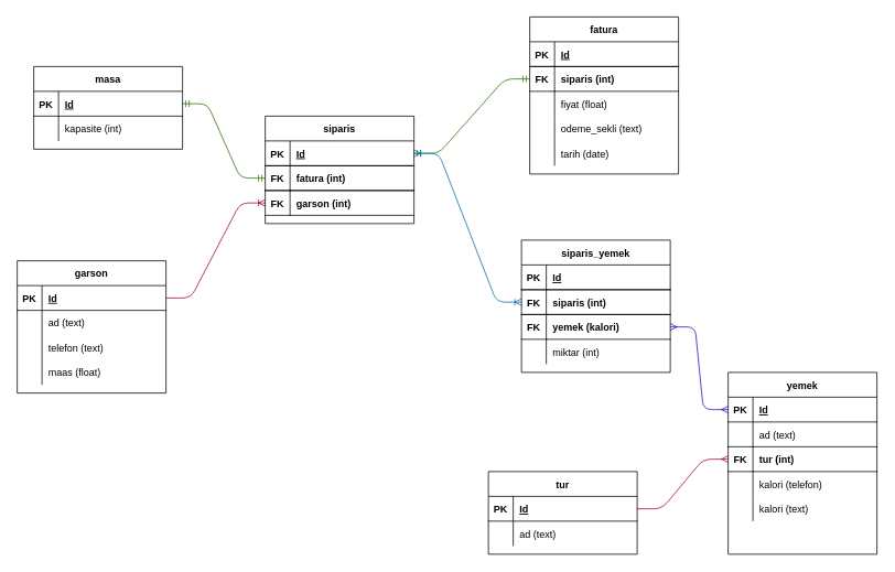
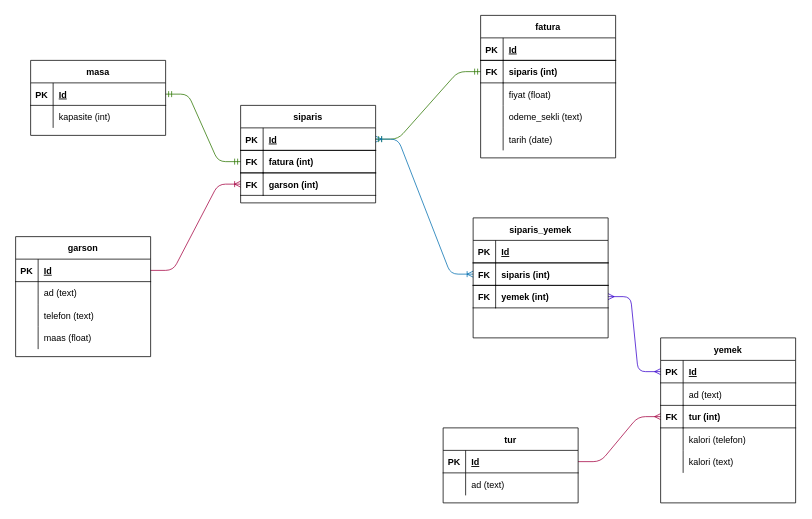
  <mxCell id="0" />
  <mxCell id="1" parent="0" />
  <mxCell id="2" value="" style="edgeStyle=entityRelationEdgeStyle;fontSize=12;html=1;endArrow=ERmandOne;startArrow=ERmandOne;entryX=0;entryY=0.5;entryDx=0;entryDy=0;exitX=1;exitY=0.5;exitDx=0;exitDy=0;fillColor=#60a917;strokeColor=#2D7600;" parent="1" source="19" target="12" edge="1"><mxGeometry width="100" height="100" relative="1" as="geometry"><mxPoint x="170" y="420" as="sourcePoint" /><mxPoint x="270" y="320" as="targetPoint" /></mxGeometry></mxCell>
  <mxCell id="3" value="" style="edgeStyle=entityRelationEdgeStyle;fontSize=12;html=1;endArrow=ERoneToMany;exitX=1;exitY=0.5;exitDx=0;exitDy=0;entryX=0;entryY=0.5;entryDx=0;entryDy=0;fillColor=#d80073;strokeColor=#A50040;" parent="1" source="26" target="15" edge="1"><mxGeometry width="100" height="100" relative="1" as="geometry"><mxPoint x="210" y="450" as="sourcePoint" /><mxPoint x="310" y="350" as="targetPoint" /></mxGeometry></mxCell>
  <mxCell id="4" value="" style="edgeStyle=entityRelationEdgeStyle;fontSize=12;html=1;endArrow=ERmany;startArrow=ERmany;entryX=0;entryY=0.5;entryDx=0;entryDy=0;exitX=1;exitY=0.5;exitDx=0;exitDy=0;fillColor=#6a00ff;strokeColor=#3700CC;" parent="1" source="63" target="39" edge="1"><mxGeometry width="100" height="100" relative="1" as="geometry"><mxPoint x="720" y="830" as="sourcePoint" /><mxPoint x="820" y="730" as="targetPoint" /></mxGeometry></mxCell>
  <mxCell id="5" value="" style="edgeStyle=entityRelationEdgeStyle;fontSize=12;html=1;endArrow=ERmany;exitX=1;exitY=0.5;exitDx=0;exitDy=0;entryX=0;entryY=0.5;entryDx=0;entryDy=0;fillColor=#d80073;strokeColor=#A50040;" parent="1" source="70" target="45" edge="1"><mxGeometry width="100" height="100" relative="1" as="geometry"><mxPoint x="710" y="850" as="sourcePoint" /><mxPoint x="810" y="750" as="targetPoint" /></mxGeometry></mxCell>
  <mxCell id="6" value="" style="edgeStyle=entityRelationEdgeStyle;fontSize=12;html=1;endArrow=ERmandOne;startArrow=ERmandOne;entryX=0;entryY=0.5;entryDx=0;entryDy=0;exitX=1;exitY=0.5;exitDx=0;exitDy=0;fillColor=#60a917;strokeColor=#2D7600;" parent="1" source="9" target="80" edge="1"><mxGeometry width="100" height="100" relative="1" as="geometry"><mxPoint x="500" y="460" as="sourcePoint" /><mxPoint x="600" y="360" as="targetPoint" /></mxGeometry></mxCell>
  <mxCell id="7" value="" style="edgeStyle=entityRelationEdgeStyle;fontSize=12;html=1;endArrow=ERoneToMany;startArrow=ERoneToMany;entryX=0;entryY=0.5;entryDx=0;entryDy=0;exitX=1;exitY=0.5;exitDx=0;exitDy=0;fillColor=#1ba1e2;strokeColor=#006EAF;" parent="1" source="9" target="60" edge="1"><mxGeometry width="100" height="100" relative="1" as="geometry"><mxPoint x="360" y="460" as="sourcePoint" /><mxPoint x="460" y="360" as="targetPoint" /></mxGeometry></mxCell>
  <mxCell id="8" value="siparis" style="shape=table;startSize=30;container=1;collapsible=1;childLayout=tableLayout;fixedRows=1;rowLines=0;fontStyle=1;align=center;resizeLast=1;" parent="1" vertex="1"><mxGeometry x="320" y="140" width="180" height="130" as="geometry" /></mxCell>
  <mxCell id="9" value="" style="shape=partialRectangle;collapsible=0;dropTarget=0;pointerEvents=0;fillColor=none;top=0;left=0;bottom=1;right=0;points=[[0,0.5],[1,0.5]];portConstraint=eastwest;" parent="8" vertex="1"><mxGeometry y="30" width="180" height="30" as="geometry" /></mxCell>
  <mxCell id="10" value="PK" style="shape=partialRectangle;connectable=0;fillColor=none;top=0;left=0;bottom=0;right=0;fontStyle=1;overflow=hidden;" parent="9" vertex="1"><mxGeometry width="30" height="30" as="geometry" /></mxCell>
  <mxCell id="11" value="Id" style="shape=partialRectangle;connectable=0;fillColor=none;top=0;left=0;bottom=0;right=0;align=left;spacingLeft=6;fontStyle=5;overflow=hidden;" parent="9" vertex="1"><mxGeometry x="30" width="150" height="30" as="geometry" /></mxCell>
  <mxCell id="12" value="" style="shape=partialRectangle;collapsible=0;dropTarget=0;pointerEvents=0;fillColor=none;top=0;left=0;bottom=0;right=0;points=[[0,0.5],[1,0.5]];portConstraint=eastwest;" parent="8" vertex="1"><mxGeometry y="60" width="180" height="30" as="geometry" /></mxCell>
  <mxCell id="13" value="FK" style="shape=partialRectangle;connectable=0;fillColor=none;top=1;left=0;bottom=1;right=0;editable=1;overflow=hidden;fontStyle=1" parent="12" vertex="1"><mxGeometry width="30" height="30" as="geometry" /></mxCell>
  <mxCell id="14" value="fatura (int)" style="shape=partialRectangle;connectable=0;fillColor=none;top=1;left=0;bottom=1;right=0;align=left;spacingLeft=6;overflow=hidden;fontStyle=1" parent="12" vertex="1"><mxGeometry x="30" width="150" height="30" as="geometry" /></mxCell>
  <mxCell id="15" value="" style="shape=partialRectangle;collapsible=0;dropTarget=0;pointerEvents=0;fillColor=none;top=0;left=0;bottom=0;right=0;points=[[0,0.5],[1,0.5]];portConstraint=eastwest;" parent="8" vertex="1"><mxGeometry y="90" width="180" height="30" as="geometry" /></mxCell>
  <mxCell id="16" value="FK" style="shape=partialRectangle;connectable=0;fillColor=none;top=1;left=0;bottom=1;right=0;editable=1;overflow=hidden;fontStyle=1" parent="15" vertex="1"><mxGeometry width="30" height="30" as="geometry" /></mxCell>
  <mxCell id="17" value="garson (int)" style="shape=partialRectangle;connectable=0;fillColor=none;top=1;left=0;bottom=1;right=0;align=left;spacingLeft=6;overflow=hidden;fontStyle=1" parent="15" vertex="1"><mxGeometry x="30" width="150" height="30" as="geometry" /></mxCell>
  <mxCell id="18" value="masa" style="shape=table;startSize=30;container=1;collapsible=1;childLayout=tableLayout;fixedRows=1;rowLines=0;fontStyle=1;align=center;resizeLast=1;" parent="1" vertex="1"><mxGeometry x="40" y="80" width="180" height="100" as="geometry" /></mxCell>
  <mxCell id="19" value="" style="shape=partialRectangle;collapsible=0;dropTarget=0;pointerEvents=0;fillColor=none;top=0;left=0;bottom=1;right=0;points=[[0,0.5],[1,0.5]];portConstraint=eastwest;" parent="18" vertex="1"><mxGeometry y="30" width="180" height="30" as="geometry" /></mxCell>
  <mxCell id="20" value="PK" style="shape=partialRectangle;connectable=0;fillColor=none;top=0;left=0;bottom=0;right=0;fontStyle=1;overflow=hidden;" parent="19" vertex="1"><mxGeometry width="30" height="30" as="geometry" /></mxCell>
  <mxCell id="21" value="Id" style="shape=partialRectangle;connectable=0;fillColor=none;top=0;left=0;bottom=0;right=0;align=left;spacingLeft=6;fontStyle=5;overflow=hidden;" parent="19" vertex="1"><mxGeometry x="30" width="150" height="30" as="geometry" /></mxCell>
  <mxCell id="22" value="" style="shape=partialRectangle;collapsible=0;dropTarget=0;pointerEvents=0;fillColor=none;top=0;left=0;bottom=0;right=0;points=[[0,0.5],[1,0.5]];portConstraint=eastwest;" parent="18" vertex="1"><mxGeometry y="60" width="180" height="30" as="geometry" /></mxCell>
  <mxCell id="23" value="" style="shape=partialRectangle;connectable=0;fillColor=none;top=0;left=0;bottom=0;right=0;editable=1;overflow=hidden;" parent="22" vertex="1"><mxGeometry width="30" height="30" as="geometry" /></mxCell>
  <mxCell id="24" value="kapasite (int)" style="shape=partialRectangle;connectable=0;fillColor=none;top=0;left=0;bottom=0;right=0;align=left;spacingLeft=6;overflow=hidden;" parent="22" vertex="1"><mxGeometry x="30" width="150" height="30" as="geometry" /></mxCell>
  <mxCell id="25" value="garson" style="shape=table;startSize=30;container=1;collapsible=1;childLayout=tableLayout;fixedRows=1;rowLines=0;fontStyle=1;align=center;resizeLast=1;" parent="1" vertex="1"><mxGeometry x="20" y="315" width="180" height="160" as="geometry" /></mxCell>
  <mxCell id="26" value="" style="shape=partialRectangle;collapsible=0;dropTarget=0;pointerEvents=0;fillColor=none;top=0;left=0;bottom=1;right=0;points=[[0,0.5],[1,0.5]];portConstraint=eastwest;" parent="25" vertex="1"><mxGeometry y="30" width="180" height="30" as="geometry" /></mxCell>
  <mxCell id="27" value="PK" style="shape=partialRectangle;connectable=0;fillColor=none;top=0;left=0;bottom=0;right=0;fontStyle=1;overflow=hidden;" parent="26" vertex="1"><mxGeometry width="30" height="30" as="geometry" /></mxCell>
  <mxCell id="28" value="Id" style="shape=partialRectangle;connectable=0;fillColor=none;top=0;left=0;bottom=0;right=0;align=left;spacingLeft=6;fontStyle=5;overflow=hidden;" parent="26" vertex="1"><mxGeometry x="30" width="150" height="30" as="geometry" /></mxCell>
  <mxCell id="29" value="" style="shape=partialRectangle;collapsible=0;dropTarget=0;pointerEvents=0;fillColor=none;top=0;left=0;bottom=0;right=0;points=[[0,0.5],[1,0.5]];portConstraint=eastwest;" parent="25" vertex="1"><mxGeometry y="60" width="180" height="30" as="geometry" /></mxCell>
  <mxCell id="30" value="" style="shape=partialRectangle;connectable=0;fillColor=none;top=0;left=0;bottom=0;right=0;editable=1;overflow=hidden;" parent="29" vertex="1"><mxGeometry width="30" height="30" as="geometry" /></mxCell>
  <mxCell id="31" value="ad (text)" style="shape=partialRectangle;connectable=0;fillColor=none;top=0;left=0;bottom=0;right=0;align=left;spacingLeft=6;overflow=hidden;" parent="29" vertex="1"><mxGeometry x="30" width="150" height="30" as="geometry" /></mxCell>
  <mxCell id="32" value="" style="shape=partialRectangle;collapsible=0;dropTarget=0;pointerEvents=0;fillColor=none;top=0;left=0;bottom=0;right=0;points=[[0,0.5],[1,0.5]];portConstraint=eastwest;" parent="25" vertex="1"><mxGeometry y="90" width="180" height="30" as="geometry" /></mxCell>
  <mxCell id="33" value="" style="shape=partialRectangle;connectable=0;fillColor=none;top=0;left=0;bottom=0;right=0;editable=1;overflow=hidden;" parent="32" vertex="1"><mxGeometry width="30" height="30" as="geometry" /></mxCell>
  <mxCell id="34" value="telefon (text)" style="shape=partialRectangle;connectable=0;fillColor=none;top=0;left=0;bottom=0;right=0;align=left;spacingLeft=6;overflow=hidden;" parent="32" vertex="1"><mxGeometry x="30" width="150" height="30" as="geometry" /></mxCell>
  <mxCell id="35" value="" style="shape=partialRectangle;collapsible=0;dropTarget=0;pointerEvents=0;fillColor=none;top=0;left=0;bottom=0;right=0;points=[[0,0.5],[1,0.5]];portConstraint=eastwest;" parent="25" vertex="1"><mxGeometry y="120" width="180" height="30" as="geometry" /></mxCell>
  <mxCell id="36" value="" style="shape=partialRectangle;connectable=0;fillColor=none;top=0;left=0;bottom=0;right=0;editable=1;overflow=hidden;" parent="35" vertex="1"><mxGeometry width="30" height="30" as="geometry" /></mxCell>
  <mxCell id="37" value="maas (float)" style="shape=partialRectangle;connectable=0;fillColor=none;top=0;left=0;bottom=0;right=0;align=left;spacingLeft=6;overflow=hidden;" parent="35" vertex="1"><mxGeometry x="30" width="150" height="30" as="geometry" /></mxCell>
  <mxCell id="38" value="yemek" style="shape=table;startSize=30;container=1;collapsible=1;childLayout=tableLayout;fixedRows=1;rowLines=0;fontStyle=1;align=center;resizeLast=1;" parent="1" vertex="1"><mxGeometry x="880" y="450" width="180" height="220" as="geometry" /></mxCell>
  <mxCell id="39" value="" style="shape=partialRectangle;collapsible=0;dropTarget=0;pointerEvents=0;fillColor=none;top=0;left=0;bottom=1;right=0;points=[[0,0.5],[1,0.5]];portConstraint=eastwest;" parent="38" vertex="1"><mxGeometry y="30" width="180" height="30" as="geometry" /></mxCell>
  <mxCell id="40" value="PK" style="shape=partialRectangle;connectable=0;fillColor=none;top=0;left=0;bottom=0;right=0;fontStyle=1;overflow=hidden;" parent="39" vertex="1"><mxGeometry width="30" height="30" as="geometry" /></mxCell>
  <mxCell id="41" value="Id" style="shape=partialRectangle;connectable=0;fillColor=none;top=0;left=0;bottom=0;right=0;align=left;spacingLeft=6;fontStyle=5;overflow=hidden;" parent="39" vertex="1"><mxGeometry x="30" width="150" height="30" as="geometry" /></mxCell>
  <mxCell id="42" value="" style="shape=partialRectangle;collapsible=0;dropTarget=0;pointerEvents=0;fillColor=none;top=0;left=0;bottom=0;right=0;points=[[0,0.5],[1,0.5]];portConstraint=eastwest;" parent="38" vertex="1"><mxGeometry y="60" width="180" height="30" as="geometry" /></mxCell>
  <mxCell id="43" value="" style="shape=partialRectangle;connectable=0;fillColor=none;top=0;left=0;bottom=0;right=0;editable=1;overflow=hidden;" parent="42" vertex="1"><mxGeometry width="30" height="30" as="geometry" /></mxCell>
  <mxCell id="44" value="ad (text)" style="shape=partialRectangle;connectable=0;fillColor=none;top=0;left=0;bottom=0;right=0;align=left;spacingLeft=6;overflow=hidden;" parent="42" vertex="1"><mxGeometry x="30" width="150" height="30" as="geometry" /></mxCell>
  <mxCell id="45" value="" style="shape=partialRectangle;collapsible=0;dropTarget=0;pointerEvents=0;fillColor=none;top=0;left=0;bottom=0;right=0;points=[[0,0.5],[1,0.5]];portConstraint=eastwest;" parent="38" vertex="1"><mxGeometry y="90" width="180" height="30" as="geometry" /></mxCell>
  <mxCell id="46" value="FK" style="shape=partialRectangle;connectable=0;fillColor=none;top=1;left=0;bottom=1;right=0;editable=1;overflow=hidden;fontStyle=1" parent="45" vertex="1"><mxGeometry width="30" height="30" as="geometry" /></mxCell>
  <mxCell id="47" value="tur (int)" style="shape=partialRectangle;connectable=0;fillColor=none;top=1;left=0;bottom=1;right=0;align=left;spacingLeft=6;overflow=hidden;fontStyle=1" parent="45" vertex="1"><mxGeometry x="30" width="150" height="30" as="geometry" /></mxCell>
  <mxCell id="48" value="" style="shape=partialRectangle;collapsible=0;dropTarget=0;pointerEvents=0;fillColor=none;top=0;left=0;bottom=0;right=0;points=[[0,0.5],[1,0.5]];portConstraint=eastwest;" parent="38" vertex="1"><mxGeometry y="120" width="180" height="30" as="geometry" /></mxCell>
  <mxCell id="49" value="" style="shape=partialRectangle;connectable=0;fillColor=none;top=0;left=0;bottom=0;right=0;editable=1;overflow=hidden;" parent="48" vertex="1"><mxGeometry width="30" height="30" as="geometry" /></mxCell>
  <mxCell id="50" value="kalori (telefon)" style="shape=partialRectangle;connectable=0;fillColor=none;top=0;left=0;bottom=0;right=0;align=left;spacingLeft=6;overflow=hidden;" parent="48" vertex="1"><mxGeometry x="30" width="150" height="30" as="geometry" /></mxCell>
  <mxCell id="51" value="" style="shape=partialRectangle;collapsible=0;dropTarget=0;pointerEvents=0;fillColor=none;top=0;left=0;bottom=0;right=0;points=[[0,0.5],[1,0.5]];portConstraint=eastwest;" parent="38" vertex="1"><mxGeometry y="150" width="180" height="30" as="geometry" /></mxCell>
  <mxCell id="52" value="" style="shape=partialRectangle;connectable=0;fillColor=none;top=0;left=0;bottom=0;right=0;editable=1;overflow=hidden;" parent="51" vertex="1"><mxGeometry width="30" height="30" as="geometry" /></mxCell>
  <mxCell id="53" value="kalori (text)" style="shape=partialRectangle;connectable=0;fillColor=none;top=0;left=0;bottom=0;right=0;align=left;spacingLeft=6;overflow=hidden;" parent="51" vertex="1"><mxGeometry x="30" width="150" height="30" as="geometry" /></mxCell>
  <mxCell id="54" value="" style="shape=partialRectangle;collapsible=0;dropTarget=0;pointerEvents=0;fillColor=none;top=0;left=0;bottom=0;right=0;points=[[0,0.5],[1,0.5]];portConstraint=eastwest;" parent="38" vertex="1"><mxGeometry y="180" width="180" height="30" as="geometry" /></mxCell>
  <mxCell id="55" value="" style="shape=partialRectangle;connectable=0;fillColor=none;top=0;left=0;bottom=0;right=0;editable=1;overflow=hidden;" parent="54" vertex="1"><mxGeometry width="30" height="30" as="geometry" /></mxCell>
  <mxCell id="56" value="siparis_yemek" style="shape=table;startSize=30;container=1;collapsible=1;childLayout=tableLayout;fixedRows=1;rowLines=0;fontStyle=1;align=center;resizeLast=1;" parent="1" vertex="1"><mxGeometry x="630" y="290" width="180" height="160" as="geometry" /></mxCell>
  <mxCell id="57" value="" style="shape=partialRectangle;collapsible=0;dropTarget=0;pointerEvents=0;fillColor=none;top=0;left=0;bottom=1;right=0;points=[[0,0.5],[1,0.5]];portConstraint=eastwest;" parent="56" vertex="1"><mxGeometry y="30" width="180" height="30" as="geometry" /></mxCell>
  <mxCell id="58" value="PK" style="shape=partialRectangle;connectable=0;fillColor=none;top=0;left=0;bottom=0;right=0;fontStyle=1;overflow=hidden;" parent="57" vertex="1"><mxGeometry width="30" height="30" as="geometry" /></mxCell>
  <mxCell id="59" value="Id" style="shape=partialRectangle;connectable=0;fillColor=none;top=0;left=0;bottom=0;right=0;align=left;spacingLeft=6;fontStyle=5;overflow=hidden;" parent="57" vertex="1"><mxGeometry x="30" width="150" height="30" as="geometry" /></mxCell>
  <mxCell id="60" value="" style="shape=partialRectangle;collapsible=0;dropTarget=0;pointerEvents=0;fillColor=none;top=0;left=0;bottom=0;right=0;points=[[0,0.5],[1,0.5]];portConstraint=eastwest;" parent="56" vertex="1"><mxGeometry y="60" width="180" height="30" as="geometry" /></mxCell>
  <mxCell id="61" value="FK" style="shape=partialRectangle;connectable=0;fillColor=none;top=1;left=0;bottom=1;right=0;editable=1;overflow=hidden;fontStyle=1" parent="60" vertex="1"><mxGeometry width="30" height="30" as="geometry" /></mxCell>
  <mxCell id="62" value="siparis (int)" style="shape=partialRectangle;connectable=0;fillColor=none;top=1;left=0;bottom=1;right=0;align=left;spacingLeft=6;overflow=hidden;fontStyle=1" parent="60" vertex="1"><mxGeometry x="30" width="150" height="30" as="geometry" /></mxCell>
  <mxCell id="63" value="" style="shape=partialRectangle;collapsible=0;dropTarget=0;pointerEvents=0;fillColor=none;top=0;left=0;bottom=0;right=0;points=[[0,0.5],[1,0.5]];portConstraint=eastwest;" parent="56" vertex="1"><mxGeometry y="90" width="180" height="30" as="geometry" /></mxCell>
  <mxCell id="64" value="FK" style="shape=partialRectangle;connectable=0;fillColor=none;top=1;left=0;bottom=1;right=0;editable=1;overflow=hidden;fontStyle=1" parent="63" vertex="1"><mxGeometry width="30" height="30" as="geometry" /></mxCell>
- <mxCell id="65" value="yemek (kalori)" style="shape=partialRectangle;connectable=0;fillColor=none;top=1;left=0;bottom=1;right=0;align=left;spacingLeft=6;overflow=hidden;fontStyle=1" parent="63" vertex="1"><mxGeometry x="30" width="150" height="30" as="geometry" /></mxCell>
+ <mxCell id="65" value="yemek (int)" style="shape=partialRectangle;connectable=0;fillColor=none;top=1;left=0;bottom=1;right=0;align=left;spacingLeft=6;overflow=hidden;fontStyle=1" parent="63" vertex="1"><mxGeometry x="30" width="150" height="30" as="geometry" /></mxCell>
  <mxCell id="66" value="" style="shape=partialRectangle;collapsible=0;dropTarget=0;pointerEvents=0;fillColor=none;top=0;left=0;bottom=0;right=0;points=[[0,0.5],[1,0.5]];portConstraint=eastwest;" parent="56" vertex="1"><mxGeometry y="120" width="180" height="30" as="geometry" /></mxCell>
  <mxCell id="67" value="" style="shape=partialRectangle;connectable=0;fillColor=none;top=0;left=0;bottom=0;right=0;editable=1;overflow=hidden;" parent="66" vertex="1"><mxGeometry width="30" height="30" as="geometry" /></mxCell>
- <mxCell id="68" value="miktar (int)" style="shape=partialRectangle;connectable=0;fillColor=none;top=0;left=0;bottom=0;right=0;align=left;spacingLeft=6;overflow=hidden;" parent="66" vertex="1"><mxGeometry x="30" width="150" height="30" as="geometry" /></mxCell>
  <mxCell id="69" value="tur" style="shape=table;startSize=30;container=1;collapsible=1;childLayout=tableLayout;fixedRows=1;rowLines=0;fontStyle=1;align=center;resizeLast=1;" parent="1" vertex="1"><mxGeometry x="590" y="570" width="180" height="100" as="geometry" /></mxCell>
  <mxCell id="70" value="" style="shape=partialRectangle;collapsible=0;dropTarget=0;pointerEvents=0;fillColor=none;top=0;left=0;bottom=1;right=0;points=[[0,0.5],[1,0.5]];portConstraint=eastwest;" parent="69" vertex="1"><mxGeometry y="30" width="180" height="30" as="geometry" /></mxCell>
  <mxCell id="71" value="PK" style="shape=partialRectangle;connectable=0;fillColor=none;top=0;left=0;bottom=0;right=0;fontStyle=1;overflow=hidden;" parent="70" vertex="1"><mxGeometry width="30" height="30" as="geometry" /></mxCell>
  <mxCell id="72" value="Id" style="shape=partialRectangle;connectable=0;fillColor=none;top=0;left=0;bottom=0;right=0;align=left;spacingLeft=6;fontStyle=5;overflow=hidden;" parent="70" vertex="1"><mxGeometry x="30" width="150" height="30" as="geometry" /></mxCell>
  <mxCell id="73" value="" style="shape=partialRectangle;collapsible=0;dropTarget=0;pointerEvents=0;fillColor=none;top=0;left=0;bottom=0;right=0;points=[[0,0.5],[1,0.5]];portConstraint=eastwest;" parent="69" vertex="1"><mxGeometry y="60" width="180" height="30" as="geometry" /></mxCell>
  <mxCell id="74" value="" style="shape=partialRectangle;connectable=0;fillColor=none;top=0;left=0;bottom=0;right=0;editable=1;overflow=hidden;" parent="73" vertex="1"><mxGeometry width="30" height="30" as="geometry" /></mxCell>
  <mxCell id="75" value="ad (text)" style="shape=partialRectangle;connectable=0;fillColor=none;top=0;left=0;bottom=0;right=0;align=left;spacingLeft=6;overflow=hidden;" parent="73" vertex="1"><mxGeometry x="30" width="150" height="30" as="geometry" /></mxCell>
  <mxCell id="76" value="fatura" style="shape=table;startSize=30;container=1;collapsible=1;childLayout=tableLayout;fixedRows=1;rowLines=0;fontStyle=1;align=center;resizeLast=1;" parent="1" vertex="1"><mxGeometry x="640" y="20" width="180" height="190" as="geometry" /></mxCell>
  <mxCell id="77" value="" style="shape=partialRectangle;collapsible=0;dropTarget=0;pointerEvents=0;fillColor=none;top=0;left=0;bottom=1;right=0;points=[[0,0.5],[1,0.5]];portConstraint=eastwest;" parent="76" vertex="1"><mxGeometry y="30" width="180" height="30" as="geometry" /></mxCell>
  <mxCell id="78" value="PK" style="shape=partialRectangle;connectable=0;fillColor=none;top=0;left=0;bottom=0;right=0;fontStyle=1;overflow=hidden;" parent="77" vertex="1"><mxGeometry width="30" height="30" as="geometry" /></mxCell>
  <mxCell id="79" value="Id" style="shape=partialRectangle;connectable=0;fillColor=none;top=0;left=0;bottom=0;right=0;align=left;spacingLeft=6;fontStyle=5;overflow=hidden;" parent="77" vertex="1"><mxGeometry x="30" width="150" height="30" as="geometry" /></mxCell>
  <mxCell id="80" value="" style="shape=partialRectangle;collapsible=0;dropTarget=0;pointerEvents=0;fillColor=none;top=0;left=0;bottom=0;right=0;points=[[0,0.5],[1,0.5]];portConstraint=eastwest;" parent="76" vertex="1"><mxGeometry y="60" width="180" height="30" as="geometry" /></mxCell>
  <mxCell id="81" value="FK" style="shape=partialRectangle;connectable=0;fillColor=none;top=1;left=0;bottom=1;right=0;editable=1;overflow=hidden;fontStyle=1" parent="80" vertex="1"><mxGeometry width="30" height="30" as="geometry" /></mxCell>
  <mxCell id="82" value="siparis (int)" style="shape=partialRectangle;connectable=0;fillColor=none;top=1;left=0;bottom=1;right=0;align=left;spacingLeft=6;overflow=hidden;fontStyle=1" parent="80" vertex="1"><mxGeometry x="30" width="150" height="30" as="geometry" /></mxCell>
  <mxCell id="83" value="" style="shape=partialRectangle;collapsible=0;dropTarget=0;pointerEvents=0;fillColor=none;top=0;left=0;bottom=0;right=0;points=[[0,0.5],[1,0.5]];portConstraint=eastwest;" parent="76" vertex="1"><mxGeometry y="90" width="180" height="30" as="geometry" /></mxCell>
  <mxCell id="84" value="" style="shape=partialRectangle;connectable=0;fillColor=none;top=0;left=0;bottom=0;right=0;editable=1;overflow=hidden;" parent="83" vertex="1"><mxGeometry width="30" height="30" as="geometry" /></mxCell>
  <mxCell id="85" value="fiyat (float)" style="shape=partialRectangle;connectable=0;fillColor=none;top=0;left=0;bottom=0;right=0;align=left;spacingLeft=6;overflow=hidden;" parent="83" vertex="1"><mxGeometry x="30" width="150" height="30" as="geometry" /></mxCell>
  <mxCell id="86" value="" style="shape=partialRectangle;collapsible=0;dropTarget=0;pointerEvents=0;fillColor=none;top=0;left=0;bottom=0;right=0;points=[[0,0.5],[1,0.5]];portConstraint=eastwest;" parent="76" vertex="1"><mxGeometry y="120" width="180" height="30" as="geometry" /></mxCell>
  <mxCell id="87" value="" style="shape=partialRectangle;connectable=0;fillColor=none;top=0;left=0;bottom=0;right=0;editable=1;overflow=hidden;" parent="86" vertex="1"><mxGeometry width="30" height="30" as="geometry" /></mxCell>
  <mxCell id="88" value="odeme_sekli (text)" style="shape=partialRectangle;connectable=0;fillColor=none;top=0;left=0;bottom=0;right=0;align=left;spacingLeft=6;overflow=hidden;" parent="86" vertex="1"><mxGeometry x="30" width="150" height="30" as="geometry" /></mxCell>
  <mxCell id="89" value="" style="shape=partialRectangle;collapsible=0;dropTarget=0;pointerEvents=0;fillColor=none;top=0;left=0;bottom=0;right=0;points=[[0,0.5],[1,0.5]];portConstraint=eastwest;" parent="76" vertex="1"><mxGeometry y="150" width="180" height="30" as="geometry" /></mxCell>
  <mxCell id="90" value="" style="shape=partialRectangle;connectable=0;fillColor=none;top=0;left=0;bottom=0;right=0;editable=1;overflow=hidden;" parent="89" vertex="1"><mxGeometry width="30" height="30" as="geometry" /></mxCell>
  <mxCell id="91" value="tarih (date)" style="shape=partialRectangle;connectable=0;fillColor=none;top=0;left=0;bottom=0;right=0;align=left;spacingLeft=6;overflow=hidden;" parent="89" vertex="1"><mxGeometry x="30" width="150" height="30" as="geometry" /></mxCell>
